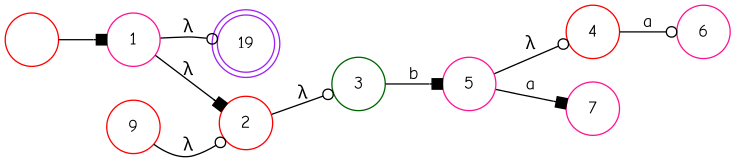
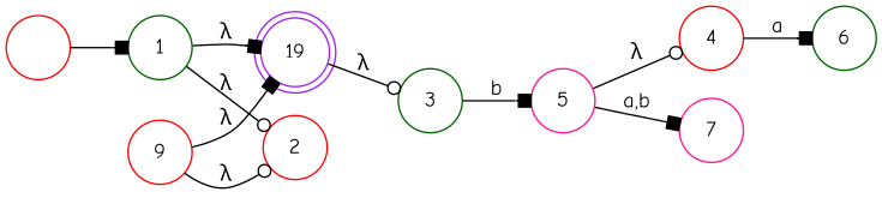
  digraph {
    fontname="Comic Neue"
    rankdir=LR
    node [color=red fontname="Comic Neue" margin=0.1 shape=circle]
    edge [arrowhead=odot fontname="Comic Neue"]
    n1 [color=purple label=19 margin=0 shape=doublecircle]
    " " [width=0]
-   1 [color=deeppink]
+   1 [color=darkgreen]
    2
    3 [color=darkgreen]
    5 [color=deeppink]
-   6 [color=deeppink]
+   6 [color=darkgreen]
    4
    7 [color=deeppink]
    9
    " " -> 1 [arrowhead=box]
-   1 -> n1 [label=<&#955;>]
-   1 -> 2 [arrowhead=box label=<&#955;>]
-   2 -> 3 [label=<&#955;>]
+   1 -> n1 [arrowhead=box label=<&#955;>]
+   1 -> 2 [label=<&#955;>]
+   n1 -> 3 [label=<&#955;>]
    3 -> 5 [arrowhead=box label=b]
    5 -> 4 [label=<&#955;>]
-   5 -> 7 [arrowhead=box label=a]
-   4 -> 6 [label=a]
+   5 -> 7 [arrowhead=box label="a,b"]
+   4 -> 6 [arrowhead=box label=a]
+   9 -> n1 [arrowhead=box label=<&#955;>]
    9 -> 2 [label=<&#955;>]
  }
